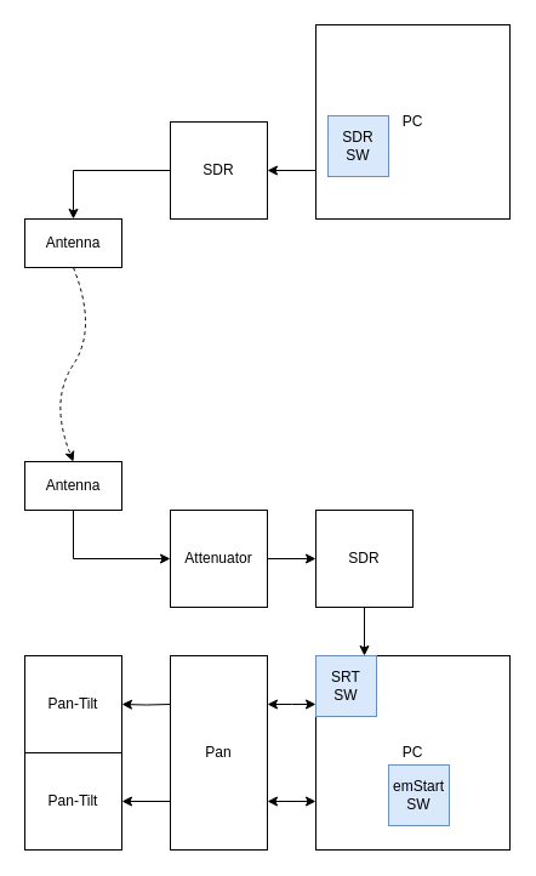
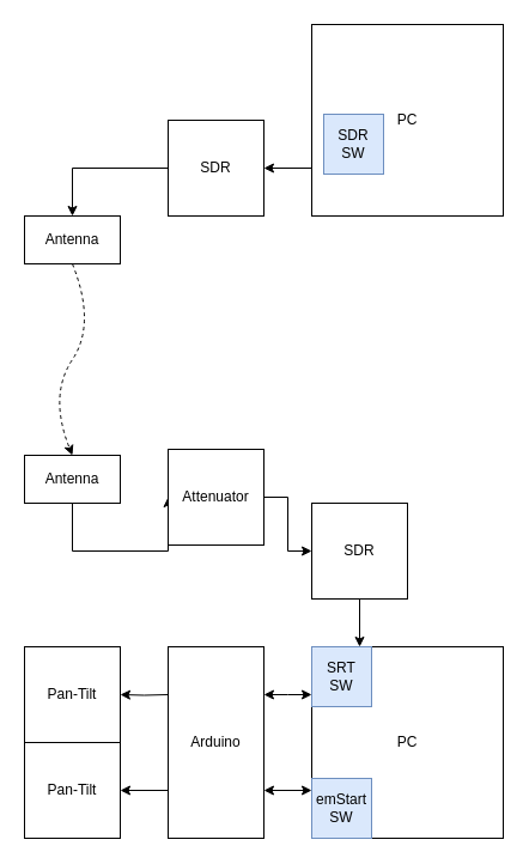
  <mxCell id="0" />
  <mxCell id="1" parent="0" />
  <mxCell id="2" style="edgeStyle=orthogonalEdgeStyle;rounded=0;orthogonalLoop=1;jettySize=auto;html=1;exitX=0;exitY=0.25;exitDx=0;exitDy=0;entryX=1;entryY=0.5;entryDx=0;entryDy=0;strokeWidth=1;startArrow=classic;startFill=1;" parent="1" source="4" edge="1"><mxGeometry relative="1" as="geometry"><mxPoint x="220" y="580" as="targetPoint" /></mxGeometry></mxCell>
  <mxCell id="3" style="edgeStyle=orthogonalEdgeStyle;rounded=0;orthogonalLoop=1;jettySize=auto;html=1;exitX=0;exitY=0.75;exitDx=0;exitDy=0;entryX=1;entryY=0.75;entryDx=0;entryDy=0;startArrow=classic;startFill=1;" edge="1" parent="1" source="4" target="20"><mxGeometry relative="1" as="geometry" /></mxCell>
  <mxCell id="4" value="PC" style="rounded=0;whiteSpace=wrap;html=1;fontStyle=0" parent="1" vertex="1"><mxGeometry x="260" y="540" width="160" height="160" as="geometry" /></mxCell>
  <mxCell id="5" value="Pan-Tilt" style="rounded=0;whiteSpace=wrap;html=1;fontStyle=0" parent="1" vertex="1"><mxGeometry x="20" y="540" width="80" height="80" as="geometry" /></mxCell>
  <mxCell id="6" value="Pan-Tilt" style="rounded=0;whiteSpace=wrap;html=1;fontStyle=0" parent="1" vertex="1"><mxGeometry x="20" y="620" width="80" height="80" as="geometry" /></mxCell>
  <mxCell id="7" style="rounded=0;orthogonalLoop=1;jettySize=auto;html=1;exitX=0.5;exitY=1;exitDx=0;exitDy=0;entryX=0;entryY=0.5;entryDx=0;entryDy=0;fontStyle=0;edgeStyle=orthogonalEdgeStyle;" parent="1" source="8" target="15" edge="1"><mxGeometry relative="1" as="geometry"><Array as="points"><mxPoint x="60" y="460" /></Array></mxGeometry></mxCell>
  <mxCell id="8" value="Antenna" style="rounded=0;whiteSpace=wrap;html=1;fontStyle=0" parent="1" vertex="1"><mxGeometry x="20" y="380" width="80" height="40" as="geometry" /></mxCell>
  <mxCell id="9" value="Antenna" style="rounded=0;whiteSpace=wrap;html=1;fontStyle=0" parent="1" vertex="1"><mxGeometry x="20" y="180" width="80" height="40" as="geometry" /></mxCell>
  <mxCell id="10" style="edgeStyle=orthogonalEdgeStyle;rounded=0;orthogonalLoop=1;jettySize=auto;html=1;exitX=0;exitY=0.75;exitDx=0;exitDy=0;entryX=1;entryY=0.5;entryDx=0;entryDy=0;fontStyle=0" parent="1" source="11" target="13" edge="1"><mxGeometry relative="1" as="geometry" /></mxCell>
  <mxCell id="11" value="PC" style="rounded=0;whiteSpace=wrap;html=1;fontStyle=0" parent="1" vertex="1"><mxGeometry x="260" y="20" width="160" height="160" as="geometry" /></mxCell>
  <mxCell id="12" style="edgeStyle=orthogonalEdgeStyle;rounded=0;orthogonalLoop=1;jettySize=auto;html=1;exitX=0;exitY=0.5;exitDx=0;exitDy=0;entryX=0.5;entryY=0;entryDx=0;entryDy=0;fontStyle=0" parent="1" source="13" target="9" edge="1"><mxGeometry relative="1" as="geometry" /></mxCell>
  <mxCell id="13" value="SDR" style="rounded=0;whiteSpace=wrap;html=1;fontStyle=0" parent="1" vertex="1"><mxGeometry x="140" y="100" width="80" height="80" as="geometry" /></mxCell>
  <mxCell id="14" style="edgeStyle=orthogonalEdgeStyle;rounded=0;orthogonalLoop=1;jettySize=auto;html=1;exitX=1;exitY=0.5;exitDx=0;exitDy=0;entryX=0;entryY=0.5;entryDx=0;entryDy=0;startArrow=none;startFill=0;strokeWidth=1;" parent="1" source="15" target="17" edge="1"><mxGeometry relative="1" as="geometry" /></mxCell>
- <mxCell id="15" value="Attenuator" style="rounded=0;whiteSpace=wrap;html=1;fontStyle=0" parent="1" vertex="1"><mxGeometry x="140" y="420" width="80" height="80" as="geometry" /></mxCell>
+ <mxCell id="15" value="Attenuator" style="rounded=0;whiteSpace=wrap;html=1;fontStyle=0" parent="1" vertex="1"><mxGeometry x="140" y="375" width="80" height="80" as="geometry" /></mxCell>
  <mxCell id="16" style="edgeStyle=orthogonalEdgeStyle;rounded=0;orthogonalLoop=1;jettySize=auto;html=1;exitX=0.5;exitY=1;exitDx=0;exitDy=0;entryX=0.25;entryY=0;entryDx=0;entryDy=0;startArrow=none;startFill=0;strokeWidth=1;" parent="1" source="17" target="4" edge="1"><mxGeometry relative="1" as="geometry" /></mxCell>
  <mxCell id="17" value="SDR" style="rounded=0;whiteSpace=wrap;html=1;fontStyle=0" parent="1" vertex="1"><mxGeometry x="260" y="420" width="80" height="80" as="geometry" /></mxCell>
  <mxCell id="18" style="edgeStyle=orthogonalEdgeStyle;rounded=0;orthogonalLoop=1;jettySize=auto;html=1;exitX=0;exitY=0.5;exitDx=0;exitDy=0;entryX=1;entryY=0.5;entryDx=0;entryDy=0;strokeWidth=1;" parent="1" target="5" edge="1"><mxGeometry relative="1" as="geometry"><mxPoint x="140" y="580" as="sourcePoint" /></mxGeometry></mxCell>
  <mxCell id="19" style="edgeStyle=orthogonalEdgeStyle;rounded=0;orthogonalLoop=1;jettySize=auto;html=1;exitX=0;exitY=0.75;exitDx=0;exitDy=0;entryX=1;entryY=0.5;entryDx=0;entryDy=0;startArrow=none;startFill=0;" edge="1" parent="1" source="20" target="6"><mxGeometry relative="1" as="geometry" /></mxCell>
- <mxCell id="20" value="Pan" style="rounded=0;whiteSpace=wrap;html=1;fontStyle=0" parent="1" vertex="1"><mxGeometry x="140" y="540" width="80" height="160" as="geometry" /></mxCell>
+ <mxCell id="20" value="Arduino" style="rounded=0;whiteSpace=wrap;html=1;fontStyle=0" parent="1" vertex="1"><mxGeometry x="140" y="540" width="80" height="160" as="geometry" /></mxCell>
  <mxCell id="21" value="" style="curved=1;endArrow=classic;html=1;rounded=0;strokeWidth=1;exitX=0.5;exitY=1;exitDx=0;exitDy=0;entryX=0.5;entryY=0;entryDx=0;entryDy=0;dashed=1;" parent="1" source="9" target="8" edge="1"><mxGeometry width="50" height="50" relative="1" as="geometry"><mxPoint x="70" y="310" as="sourcePoint" /><mxPoint x="120" y="260" as="targetPoint" /><Array as="points"><mxPoint x="80" y="270" /><mxPoint x="40" y="330" /></Array></mxGeometry></mxCell>
  <mxCell id="22" value="SRT&lt;br&gt;SW" style="rounded=0;whiteSpace=wrap;html=1;fillColor=#dae8fc;strokeColor=#6c8ebf;" vertex="1" parent="1"><mxGeometry x="260" y="540" width="50" height="50" as="geometry" /></mxCell>
- <mxCell id="23" value="emStart&lt;br&gt;SW" style="rounded=0;whiteSpace=wrap;html=1;fillColor=#dae8fc;strokeColor=#6c8ebf;" vertex="1" parent="1"><mxGeometry x="320" y="630" width="50" height="50" as="geometry" /></mxCell>
+ <mxCell id="23" value="emStart&lt;br&gt;SW" style="rounded=0;whiteSpace=wrap;html=1;fillColor=#dae8fc;strokeColor=#6c8ebf;" vertex="1" parent="1"><mxGeometry x="260" y="650" width="50" height="50" as="geometry" /></mxCell>
  <mxCell id="24" value="SDR&lt;br&gt;SW" style="rounded=0;whiteSpace=wrap;html=1;fillColor=#dae8fc;strokeColor=#6c8ebf;" vertex="1" parent="1"><mxGeometry x="270" y="95" width="50" height="50" as="geometry" /></mxCell>
